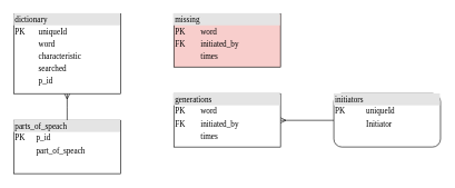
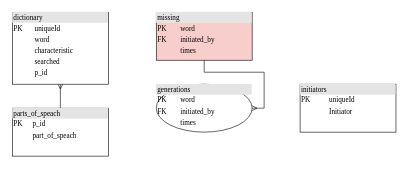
  <mxCell id="0" />
  <mxCell id="1" parent="0" />
- <mxCell id="2" style="edgeStyle=orthogonalEdgeStyle;rounded=0;orthogonalLoop=1;jettySize=auto;html=1;entryX=0;entryY=0.5;entryDx=0;entryDy=0;endArrow=none;endFill=0;startArrow=ERmany;startFill=0;exitX=1;exitY=0.5;exitDx=0;exitDy=0;" edge="1" parent="1" source="3" target="7"><mxGeometry relative="1" as="geometry"><mxPoint x="250" y="191" as="sourcePoint" /></mxGeometry></mxCell>
- <mxCell id="3" value="&lt;div style=&quot;box-sizing: border-box ; width: 100% ; background: #e4e4e4 ; padding: 2px&quot;&gt;generations&lt;/div&gt;&lt;table style=&quot;width: 100% ; font-size: 1em&quot; cellpadding=&quot;2&quot; cellspacing=&quot;0&quot;&gt;&lt;tbody&gt;&lt;tr&gt;&lt;td&gt;PK&lt;/td&gt;&lt;td&gt;word&lt;/td&gt;&lt;/tr&gt;&lt;tr&gt;&lt;td&gt;FK&lt;/td&gt;&lt;td&gt;initiated_by&lt;/td&gt;&lt;/tr&gt;&lt;tr&gt;&lt;td&gt;&lt;/td&gt;&lt;td&gt;times&lt;/td&gt;&lt;/tr&gt;&lt;/tbody&gt;&lt;/table&gt;" style="verticalAlign=top;align=left;overflow=fill;html=1;rounded=0;shadow=0;comic=0;labelBackgroundColor=none;strokeWidth=1;fontFamily=Verdana;fontSize=12" parent="1" vertex="1"><mxGeometry x="260" y="140" width="160" height="80" as="geometry" /></mxCell>
+ <mxCell id="2" style="edgeStyle=orthogonalEdgeStyle;rounded=0;orthogonalLoop=1;jettySize=auto;html=1;endArrow=none;endFill=0;startArrow=ERmany;startFill=0;exitX=1;exitY=0.5;exitDx=0;exitDy=0;" edge="1" parent="1" source="3" target="4"><mxGeometry relative="1" as="geometry"><mxPoint x="250" y="191" as="sourcePoint" /></mxGeometry></mxCell>
+ <mxCell id="3" value="&lt;div style=&quot;box-sizing: border-box ; width: 100% ; background: #e4e4e4 ; padding: 2px&quot;&gt;generations&lt;/div&gt;&lt;table style=&quot;width: 100% ; font-size: 1em&quot; cellpadding=&quot;2&quot; cellspacing=&quot;0&quot;&gt;&lt;tbody&gt;&lt;tr&gt;&lt;td&gt;PK&lt;/td&gt;&lt;td&gt;word&lt;/td&gt;&lt;/tr&gt;&lt;tr&gt;&lt;td&gt;FK&lt;/td&gt;&lt;td&gt;initiated_by&lt;/td&gt;&lt;/tr&gt;&lt;tr&gt;&lt;td&gt;&lt;/td&gt;&lt;td&gt;times&lt;/td&gt;&lt;/tr&gt;&lt;/tbody&gt;&lt;/table&gt;" style="ellipse;verticalAlign=top;align=left;overflow=fill;html=1;shadow=0;comic=0;labelBackgroundColor=none;strokeWidth=1;fontFamily=Verdana;fontSize=12;" parent="1" vertex="1"><mxGeometry x="260" y="140" width="160" height="80" as="geometry" /></mxCell>
  <mxCell id="4" value="&lt;div style=&quot;box-sizing: border-box ; width: 100% ; background: #e4e4e4 ; padding: 2px&quot;&gt;missing&lt;/div&gt;&lt;table style=&quot;width: 100% ; font-size: 1em&quot; cellpadding=&quot;2&quot; cellspacing=&quot;0&quot;&gt;&lt;tbody&gt;&lt;tr&gt;&lt;td&gt;PK&lt;/td&gt;&lt;td&gt;word&lt;/td&gt;&lt;/tr&gt;&lt;tr&gt;&lt;td&gt;FK&lt;/td&gt;&lt;td&gt;initiated_by&lt;/td&gt;&lt;/tr&gt;&lt;tr&gt;&lt;td&gt;&lt;/td&gt;&lt;td&gt;times&lt;/td&gt;&lt;/tr&gt;&lt;/tbody&gt;&lt;/table&gt;" style="verticalAlign=top;align=left;overflow=fill;html=1;rounded=0;shadow=0;comic=0;labelBackgroundColor=none;strokeWidth=1;fontFamily=Verdana;fontSize=12;fillColor=#f8cecc;" parent="1" vertex="1"><mxGeometry x="260" y="20" width="160" height="80" as="geometry" /></mxCell>
  <mxCell id="5" value="" style="edgeStyle=orthogonalEdgeStyle;rounded=0;orthogonalLoop=1;jettySize=auto;html=1;startArrow=ERmany;startFill=0;endArrow=none;endFill=0;" edge="1" parent="1" source="6"><mxGeometry relative="1" as="geometry"><mxPoint x="100" y="180" as="targetPoint" /></mxGeometry></mxCell>
  <mxCell id="6" value="&lt;div style=&quot;box-sizing: border-box ; width: 100% ; background: #e4e4e4 ; padding: 2px&quot;&gt;dictionary&lt;/div&gt;&lt;table style=&quot;width: 100% ; font-size: 1em&quot; cellpadding=&quot;2&quot; cellspacing=&quot;0&quot;&gt;&lt;tbody&gt;&lt;tr&gt;&lt;td&gt;PK&lt;/td&gt;&lt;td&gt;uniqueId&lt;/td&gt;&lt;/tr&gt;&lt;tr&gt;&lt;td&gt;&lt;br&gt;&lt;/td&gt;&lt;td&gt;word&lt;/td&gt;&lt;/tr&gt;&lt;tr&gt;&lt;td&gt;&lt;/td&gt;&lt;td&gt;characteristic&lt;/td&gt;&lt;/tr&gt;&lt;tr&gt;&lt;td&gt;&lt;br&gt;&lt;/td&gt;&lt;td&gt;searched&lt;/td&gt;&lt;/tr&gt;&lt;tr&gt;&lt;td&gt;&lt;br&gt;&lt;/td&gt;&lt;td&gt;p_id&lt;br&gt;&lt;/td&gt;&lt;/tr&gt;&lt;/tbody&gt;&lt;/table&gt;" style="verticalAlign=top;align=left;overflow=fill;html=1;rounded=0;shadow=0;comic=0;labelBackgroundColor=none;strokeWidth=1;fontFamily=Verdana;fontSize=12" parent="1" vertex="1"><mxGeometry x="20" y="20" width="160" height="120" as="geometry" /></mxCell>
- <mxCell id="7" value="&lt;div style=&quot;box-sizing: border-box ; width: 100% ; background: #e4e4e4 ; padding: 2px&quot;&gt;initiators&lt;/div&gt;&lt;table style=&quot;width: 100% ; font-size: 1em&quot; cellpadding=&quot;2&quot; cellspacing=&quot;0&quot;&gt;&lt;tbody&gt;&lt;tr&gt;&lt;td&gt;PK&lt;/td&gt;&lt;td&gt;uniqueId&lt;/td&gt;&lt;/tr&gt;&lt;tr&gt;&lt;td&gt;&lt;br&gt;&lt;/td&gt;&lt;td&gt;Initiator&lt;/td&gt;&lt;/tr&gt;&lt;/tbody&gt;&lt;/table&gt;" style="verticalAlign=top;align=left;overflow=fill;html=1;shadow=0;comic=0;labelBackgroundColor=none;strokeWidth=1;fontFamily=Verdana;fontSize=12;rounded=1;" parent="1" vertex="1"><mxGeometry x="500" y="140" width="160" height="80" as="geometry" /></mxCell>
+ <mxCell id="7" value="&lt;div style=&quot;box-sizing: border-box ; width: 100% ; background: #e4e4e4 ; padding: 2px&quot;&gt;initiators&lt;/div&gt;&lt;table style=&quot;width: 100% ; font-size: 1em&quot; cellpadding=&quot;2&quot; cellspacing=&quot;0&quot;&gt;&lt;tbody&gt;&lt;tr&gt;&lt;td&gt;PK&lt;/td&gt;&lt;td&gt;uniqueId&lt;/td&gt;&lt;/tr&gt;&lt;tr&gt;&lt;td&gt;&lt;br&gt;&lt;/td&gt;&lt;td&gt;Initiator&lt;/td&gt;&lt;/tr&gt;&lt;/tbody&gt;&lt;/table&gt;" style="verticalAlign=top;align=left;overflow=fill;html=1;rounded=0;shadow=0;comic=0;labelBackgroundColor=none;strokeWidth=1;fontFamily=Verdana;fontSize=12" parent="1" vertex="1"><mxGeometry x="500" y="140" width="160" height="80" as="geometry" /></mxCell>
  <mxCell id="8" value="&lt;div style=&quot;box-sizing: border-box ; width: 100% ; background: #e4e4e4 ; padding: 2px&quot;&gt;parts_of_speach&lt;/div&gt;&lt;table style=&quot;width: 100% ; font-size: 1em&quot; cellpadding=&quot;2&quot; cellspacing=&quot;0&quot;&gt;&lt;tbody&gt;&lt;tr&gt;&lt;td&gt;PK&lt;/td&gt;&lt;td&gt;p_id&lt;/td&gt;&lt;/tr&gt;&lt;tr&gt;&lt;td&gt;&lt;br&gt;&lt;/td&gt;&lt;td&gt;part_of_speach&lt;/td&gt;&lt;/tr&gt;&lt;/tbody&gt;&lt;/table&gt;" style="verticalAlign=top;align=left;overflow=fill;html=1;rounded=0;shadow=0;comic=0;labelBackgroundColor=none;strokeWidth=1;fontFamily=Verdana;fontSize=12" vertex="1" parent="1"><mxGeometry x="20" y="180" width="160" height="80" as="geometry" /></mxCell>
